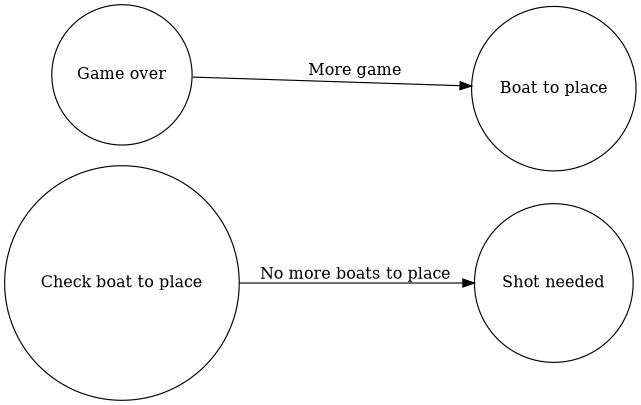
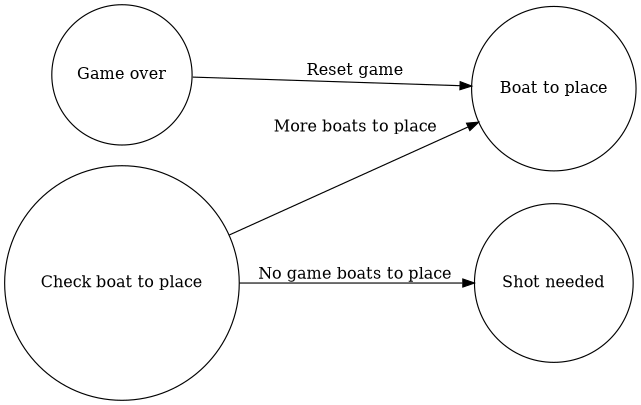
  digraph {
    rankdir=LR
    node [shape=circle]
    "Game over"
    "Boat to place"
    "Check boat to place"
    "Shot needed"
-   "Game over" -> "Boat to place" [label="More game"]
-   "Check boat to place" -> "Shot needed" [label="No more boats to place"]
+   "Game over" -> "Boat to place" [label="Reset game"]
+   "Check boat to place" -> "Boat to place" [label="More boats to place"]
+   "Check boat to place" -> "Shot needed" [label="No game boats to place"]
  }
